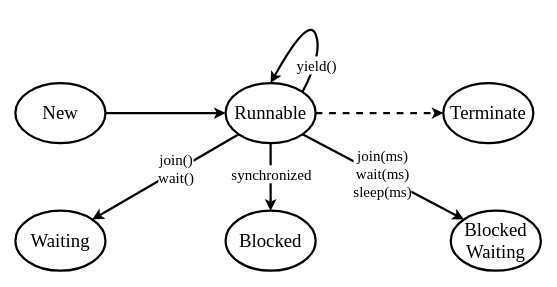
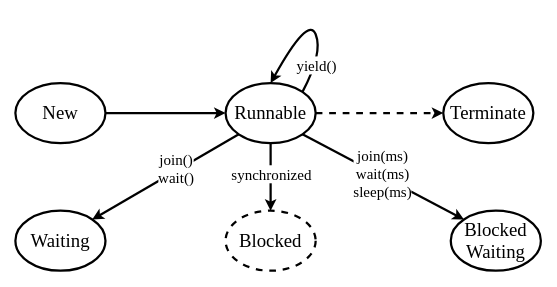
  <mxCell id="0" />
  <mxCell id="1" parent="0" />
  <mxCell id="2" style="edgeStyle=none;html=1;exitX=1;exitY=0.5;exitDx=0;exitDy=0;strokeWidth=3;" edge="1" parent="1" source="3" target="11"><mxGeometry relative="1" as="geometry" /></mxCell>
  <mxCell id="3" value="New" style="ellipse;whiteSpace=wrap;html=1;strokeWidth=3;fontFamily=배달의민족 주아;fontSize=25;" vertex="1" parent="1"><mxGeometry x="20" y="110" width="120" height="80" as="geometry" /></mxCell>
  <mxCell id="4" style="edgeStyle=none;html=1;exitX=1;exitY=0.5;exitDx=0;exitDy=0;entryX=0;entryY=0.5;entryDx=0;entryDy=0;strokeWidth=3;dashed=1;" edge="1" parent="1" source="11" target="12"><mxGeometry relative="1" as="geometry" /></mxCell>
  <mxCell id="5" style="edgeStyle=none;html=1;exitX=1;exitY=1;exitDx=0;exitDy=0;entryX=0;entryY=0;entryDx=0;entryDy=0;strokeWidth=3;" edge="1" parent="1" source="11" target="15"><mxGeometry relative="1" as="geometry" /></mxCell>
  <mxCell id="6" value="join(ms)&lt;div&gt;wait(ms)&lt;/div&gt;&lt;div&gt;sleep(ms)&lt;/div&gt;" style="edgeLabel;html=1;align=center;verticalAlign=middle;resizable=0;points=[];fontFamily=배달의민족 주아;fontSize=20;" vertex="1" connectable="0" parent="5"><mxGeometry x="-0.026" y="4" relative="1" as="geometry"><mxPoint as="offset" /></mxGeometry></mxCell>
  <mxCell id="7" style="edgeStyle=none;html=1;exitX=0.5;exitY=1;exitDx=0;exitDy=0;entryX=0.5;entryY=0;entryDx=0;entryDy=0;strokeWidth=3;" edge="1" parent="1" source="11" target="13"><mxGeometry relative="1" as="geometry" /></mxCell>
  <mxCell id="8" value="synchronized" style="edgeLabel;html=1;align=center;verticalAlign=middle;resizable=0;points=[];fontFamily=배달의민족 주아;fontSize=20;" vertex="1" connectable="0" parent="7"><mxGeometry x="-0.333" y="-2" relative="1" as="geometry"><mxPoint x="2" y="10" as="offset" /></mxGeometry></mxCell>
  <mxCell id="9" style="edgeStyle=none;html=1;exitX=0;exitY=1;exitDx=0;exitDy=0;entryX=1;entryY=0;entryDx=0;entryDy=0;strokeWidth=3;" edge="1" parent="1" source="11" target="14"><mxGeometry relative="1" as="geometry" /></mxCell>
  <mxCell id="10" value="join()&lt;div&gt;wait()&lt;/div&gt;" style="edgeLabel;html=1;align=center;verticalAlign=middle;resizable=0;points=[];fontFamily=배달의민족 주아;fontSize=20;" vertex="1" connectable="0" parent="9"><mxGeometry x="-0.161" y="-3" relative="1" as="geometry"><mxPoint as="offset" /></mxGeometry></mxCell>
  <mxCell id="11" value="Runnable" style="ellipse;whiteSpace=wrap;html=1;strokeWidth=3;fontFamily=배달의민족 주아;fontSize=25;" vertex="1" parent="1"><mxGeometry x="300" y="110" width="120" height="80" as="geometry" /></mxCell>
  <mxCell id="12" value="Terminate" style="ellipse;whiteSpace=wrap;html=1;strokeWidth=3;fontFamily=배달의민족 주아;fontSize=25;" vertex="1" parent="1"><mxGeometry x="590" y="110" width="120" height="80" as="geometry" /></mxCell>
- <mxCell id="13" value="Blocked" style="ellipse;whiteSpace=wrap;html=1;strokeWidth=3;fontFamily=배달의민족 주아;fontSize=25;" vertex="1" parent="1"><mxGeometry x="300" y="280" width="120" height="80" as="geometry" /></mxCell>
+ <mxCell id="13" value="Blocked" style="ellipse;whiteSpace=wrap;html=1;strokeWidth=3;fontFamily=배달의민족 주아;fontSize=25;dashed=1;" vertex="1" parent="1"><mxGeometry x="300" y="280" width="120" height="80" as="geometry" /></mxCell>
  <mxCell id="14" value="Waiting" style="ellipse;whiteSpace=wrap;html=1;strokeWidth=3;fontFamily=배달의민족 주아;fontSize=25;" vertex="1" parent="1"><mxGeometry x="20" y="280" width="120" height="80" as="geometry" /></mxCell>
  <mxCell id="15" value="Blocked Waiting" style="ellipse;whiteSpace=wrap;html=1;strokeWidth=3;fontFamily=배달의민족 주아;fontSize=25;" vertex="1" parent="1"><mxGeometry x="600" y="280" width="120" height="80" as="geometry" /></mxCell>
  <mxCell id="16" value="" style="curved=1;endArrow=classic;html=1;exitX=1;exitY=0;exitDx=0;exitDy=0;entryX=0.5;entryY=0;entryDx=0;entryDy=0;strokeWidth=3;" edge="1" parent="1" source="11" target="11"><mxGeometry width="50" height="50" relative="1" as="geometry"><mxPoint x="600" y="160" as="sourcePoint" /><mxPoint x="650" y="110" as="targetPoint" /><Array as="points"><mxPoint x="430" y="70" /><mxPoint x="410" y="20" /></Array></mxGeometry></mxCell>
  <mxCell id="17" value="yield()" style="edgeLabel;html=1;align=center;verticalAlign=middle;resizable=0;points=[];fontFamily=배달의민족 주아;fontSize=20;" vertex="1" connectable="0" parent="16"><mxGeometry x="-0.246" y="1" relative="1" as="geometry"><mxPoint y="36" as="offset" /></mxGeometry></mxCell>
